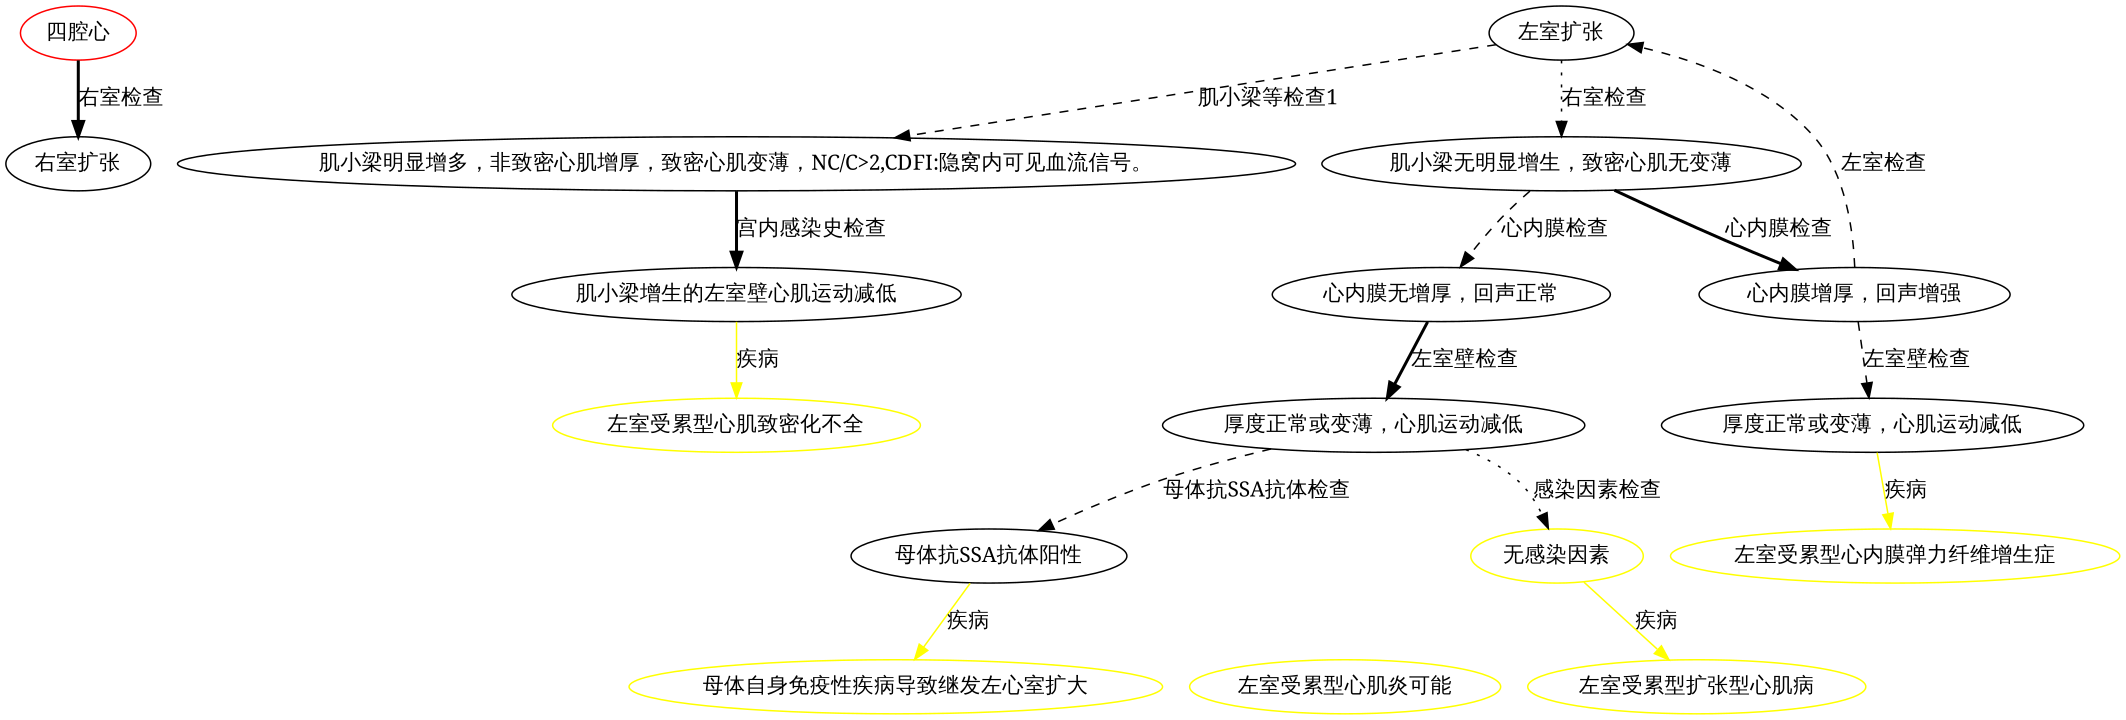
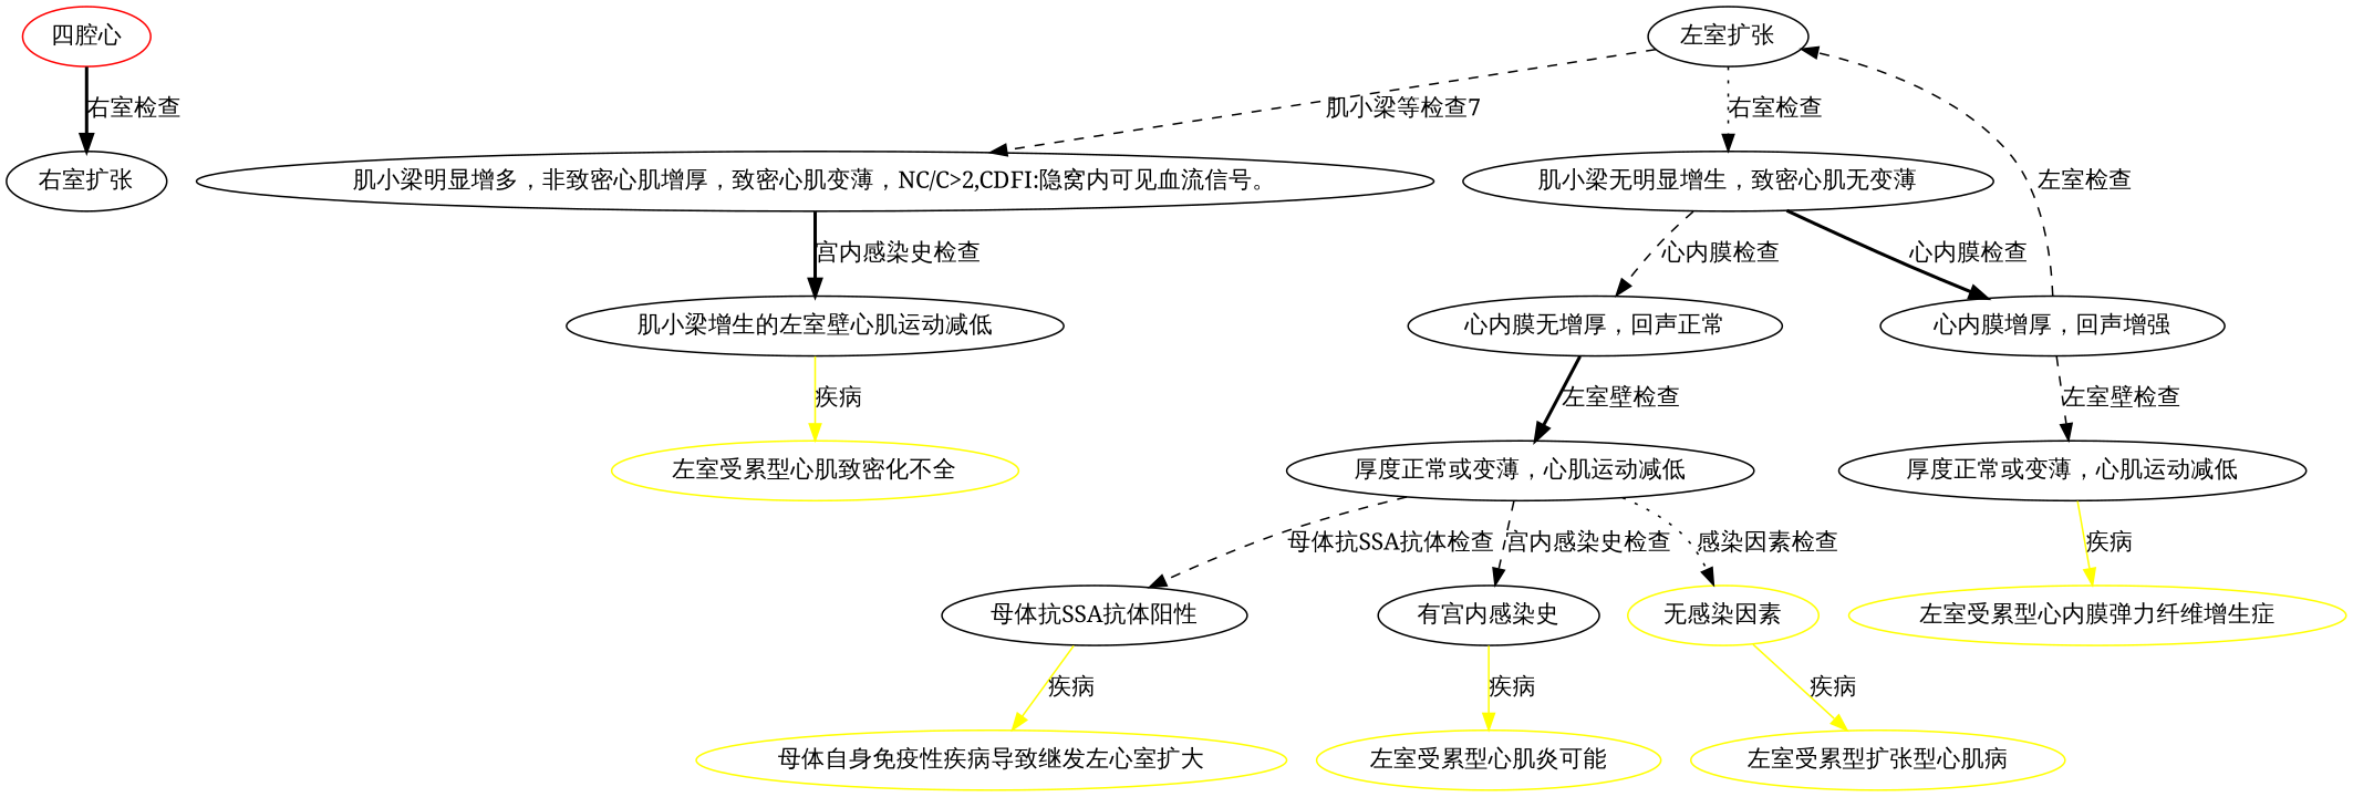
  digraph {
    node [fontname=SimSun]
    edge [fontname=SimSun style=dashed]
    n1 [color=red label="四腔心"]
    n2 [label="右室扩张"]
    n3 [label="左室扩张"]
    n4 [label="肌小梁无明显增生，致密心肌无变薄"]
    n5 [label="肌小梁明显增多，非致密心肌增厚，致密心肌变薄，NC/C>2,CDFI:隐窝内可见血流信号。"]
    n6 [label="心内膜无增厚，回声正常"]
    n7 [label="心内膜增厚，回声增强"]
    n8 [label="肌小梁增生的左室壁心肌运动减低"]
    n9 [label="厚度正常或变薄，心肌运动减低"]
    n10 [label="厚度正常或变薄，心肌运动减低"]
    n11 [color=yellow label="无感染因素"]
    n12 [label="母体抗SSA抗体阳性"]
+   n13 [label="有宫内感染史"]
    n14 [color=yellow label="左室受累型扩张型心肌病"]
    n15 [color=yellow label="母体自身免疫性疾病导致继发左心室扩大"]
    n16 [color=yellow label="左室受累型心肌炎可能"]
    n17 [color=yellow label="左室受累型心内膜弹力纤维增生症"]
    n18 [color=yellow label="左室受累型心肌致密化不全"]
    n1 -> n2 [label="右室检查" style=bold]
    n3 -> n4 [label="右室检查" style=dotted]
-   n3 -> n5 [label="肌小梁等检查1"]
+   n3 -> n5 [label="肌小梁等检查7"]
    n4 -> n6 [label="心内膜检查"]
    n4 -> n7 [label="心内膜检查" style=bold]
    n5 -> n8 [label="宫内感染史检查" style=bold]
    n6 -> n9 [label="左室壁检查" style=bold]
    n7 -> n3 [label="左室检查"]
    n7 -> n10 [label="左室壁检查"]
    n8 -> n18 [color=yellow label="疾病" style=""]
    n9 -> n11 [label="感染因素检查" style=dotted]
    n9 -> n12 [label="母体抗SSA抗体检查"]
+   n9 -> n13 [label="宫内感染史检查"]
    n10 -> n17 [color=yellow label="疾病" style=""]
    n11 -> n14 [color=yellow label="疾病" style=""]
    n12 -> n15 [color=yellow label="疾病" style=""]
+   n13 -> n16 [color=yellow label="疾病" style=""]
  }
